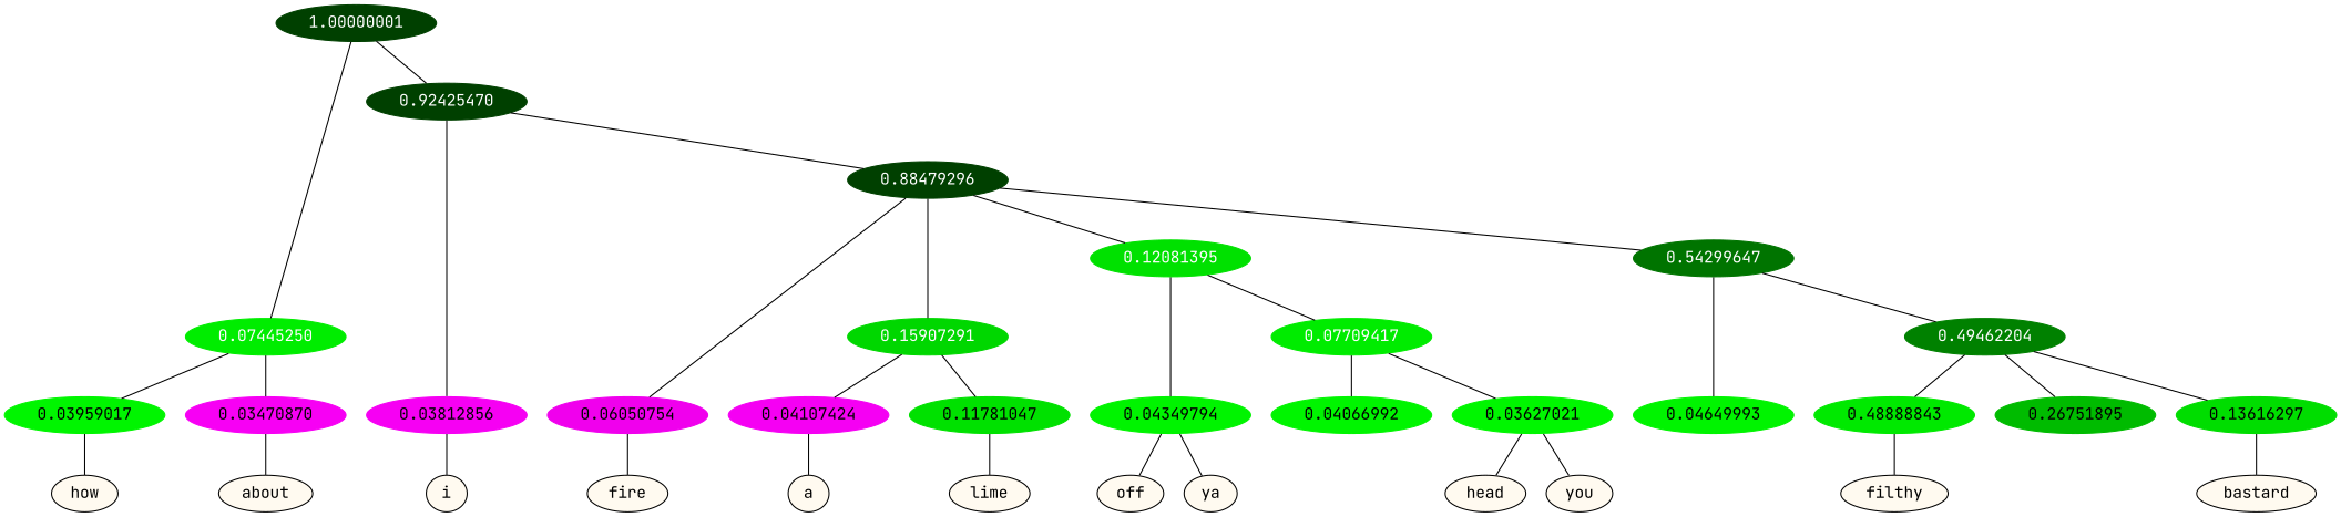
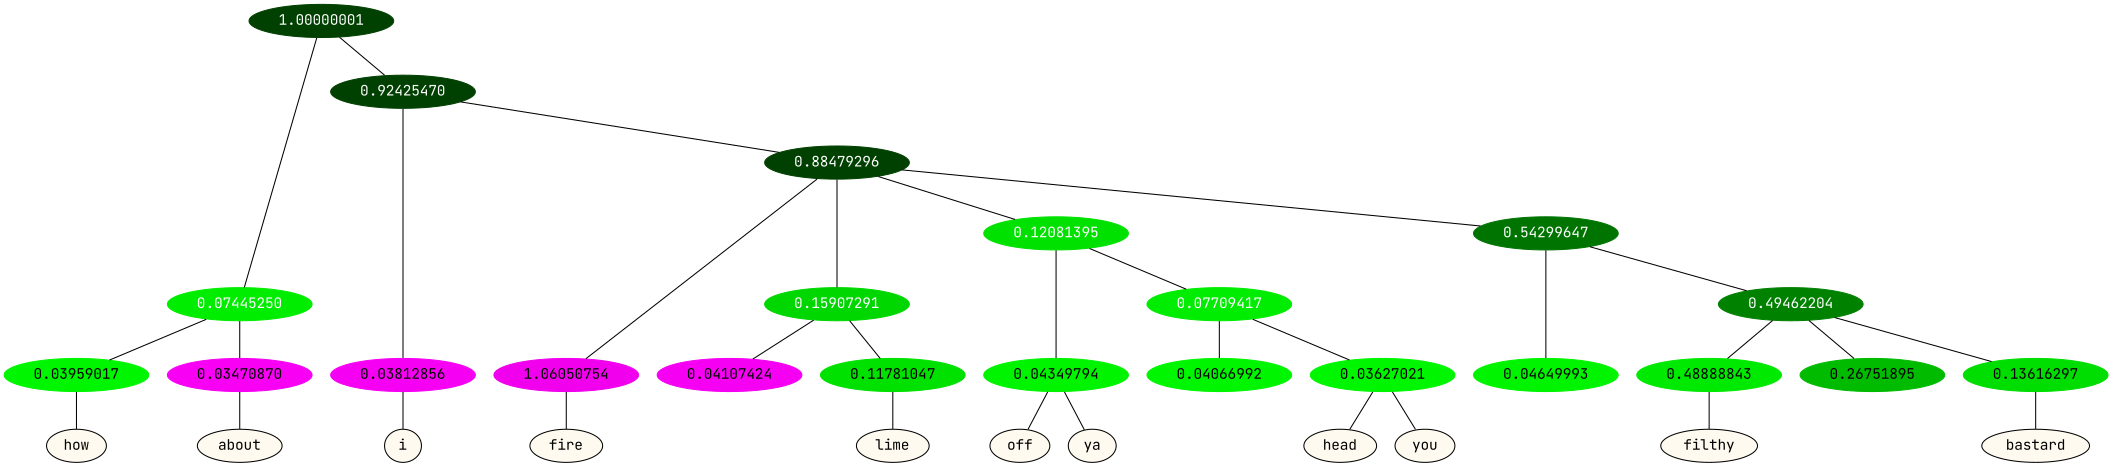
  graph {
    fontname="JetBrains Mono"
    node [color=black fontname="JetBrains Mono" format=png nodesep=0.001 ordering=out overlap_scaling=0.01 ranksep=0.001 style=filled fontcolor=black]
    edge [fontname="JetBrains Mono"]
    n1 [fillcolor=floralwhite height=0.15 label=how style="filled,solid" width=0.15 fontcolor=""]
    n2 [fillcolor=floralwhite height=0.15 label=about style="filled,solid" width=0.15 fontcolor=""]
    n3 [fillcolor=floralwhite height=0.15 label=i style="filled,solid" width=0.15 fontcolor=""]
    n4 [fillcolor=floralwhite height=0.15 label=fire style="filled,solid" width=0.15 fontcolor=""]
-   n5 [fillcolor=floralwhite height=0.15 label=a style="filled,solid" width=0.15 fontcolor=""]
    n6 [fillcolor=floralwhite height=0.15 label=lime style="filled,solid" width=0.15 fontcolor=""]
    n7 [fillcolor=floralwhite height=0.15 label=off style="filled,solid" width=0.15 fontcolor=""]
    n8 [fillcolor=floralwhite height=0.15 label=ya style="filled,solid" width=0.15 fontcolor=""]
    n9 [fillcolor=floralwhite height=0.15 label=head style="filled,solid" width=0.15 fontcolor=""]
    n10 [fillcolor=floralwhite height=0.15 label=you style="filled,solid" width=0.15 fontcolor=""]
    n11 [fillcolor=floralwhite height=0.15 label=filthy style="filled,solid" width=0.15 fontcolor=""]
    n12 [fillcolor=floralwhite height=0.15 label=bastard style="filled,solid" width=0.15 fontcolor=""]
    n13 [color="0.334 1.000 0.960" height=0.15 label=0.03959017 width=0.15]
    n14 [color="0.835 1.000 0.965" height=0.15 label=0.03470870 width=0.15]
    n15 [color="0.835 1.000 0.962" height=0.15 label=0.03812856 width=0.15]
-   n16 [color="0.835 1.000 0.939" height=0.15 label=0.06050754 width=0.15]
+   n16 [color="0.835 1.000 0.939" height=0.15 label=1.06050754 width=0.15]
    n17 [color="0.835 1.000 0.959" height=0.15 label=0.04107424 width=0.15]
    n18 [color="0.334 1.000 0.882" height=0.15 label=0.11781047 width=0.15]
    n19 [color="0.334 1.000 0.957" height=0.15 label=0.04349794 width=0.15]
    n20 [color="0.334 1.000 0.959" height=0.15 label=0.04066992 width=0.15]
    n21 [color="0.334 1.000 0.964" height=0.15 label=0.03627021 width=0.15]
    n22 [color="0.334 1.000 0.954" height=0.15 label=0.04649993 width=0.15]
    n23 [color="0.334 1.000 0.911" height=0.15 label=0.48888843 width=0.15]
    n24 [color="0.334 1.000 0.732" height=0.15 label=0.26751895 width=0.15]
    n25 [color="0.334 1.000 0.864" height=0.15 label=0.13616297 width=0.15]
    n26 [color="0.334 1.000 0.250" fontcolor=grey99 height=0.15 label=1.00000001 width=0.15]
    n27 [color="0.334 1.000 0.926" fontcolor=grey99 height=0.15 label=0.07445250 width=0.15]
    n28 [color="0.334 1.000 0.250" fontcolor=grey99 height=0.15 label=0.92425470 width=0.15]
    n29 [color="0.334 1.000 0.250" fontcolor=grey99 height=0.15 label=0.88479296 width=0.15]
    n30 [color="0.334 1.000 0.841" fontcolor=grey99 height=0.15 label=0.15907291 width=0.15]
    n31 [color="0.334 1.000 0.879" fontcolor=grey99 height=0.15 label=0.12081395 width=0.15]
    n32 [color="0.334 1.000 0.457" fontcolor=grey99 height=0.15 label=0.54299647 width=0.15]
    n33 [color="0.334 1.000 0.923" fontcolor=grey99 height=0.15 label=0.07709417 width=0.15]
    n34 [color="0.334 1.000 0.505" fontcolor=grey99 height=0.15 label=0.49462204 width=0.15]
    subgraph sub_1 {
      rank=same
      n1
      n2
      n3
      n4
-     n5
      n6
      n7
      n8
      n9
      n10
      n11
      n12
    }
    subgraph sub_2 {
      rank=same
      n13
      n14
      n15
      n16
      n17
      n18
      n19
      n20
      n21
      n22
      n23
      n24
      n25
    }
    n13 -- n1
    n14 -- n2
    n15 -- n3
    n16 -- n4
-   n17 -- n5
    n18 -- n6
    n19 -- n7
    n19 -- n8
    n21 -- n9
    n21 -- n10
    n23 -- n11
    n25 -- n12
    n26 -- n27
    n26 -- n28
    n27 -- n13
    n27 -- n14
    n28 -- n15
    n28 -- n29
    n29 -- n16
    n29 -- n30
    n29 -- n31
    n29 -- n32
    n30 -- n17
    n30 -- n18
    n31 -- n19
    n31 -- n33
    n32 -- n22
    n32 -- n34
    n33 -- n20
    n33 -- n21
    n34 -- n23
    n34 -- n24
    n34 -- n25
  }
